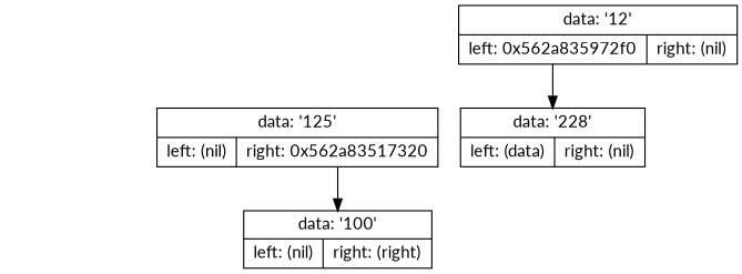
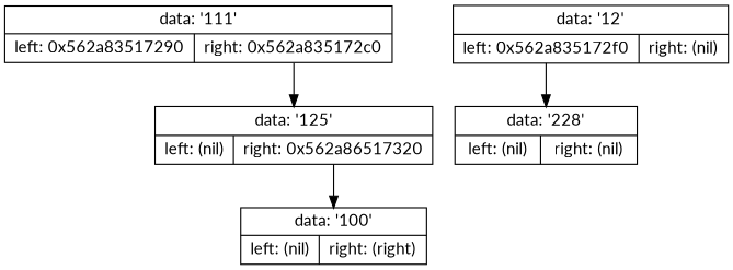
  digraph {
    fontname=Lato
    node [fontname=Lato shape=record]
    edge [fontname=Lato tailport=f3]
-   n2 [label="{<f1>data: '125'|{<f2>left: (nil)|<f3>right: 0x562a83517320}}"]
-   n3 [label="{<f1>data: '12'|{<f2>left: 0x562a835972f0|<f3>right: (nil)}}"]
-   n4 [label="{<f1>data: '228'|{<f2>left: (data)|<f3>right: (nil)}}"]
+   n1 [label="{<f1>data: '111'|{<f2>left: 0x562a83517290|<f3>right: 0x562a835172c0}}"]
+   n2 [label="{<f1>data: '125'|{<f2>left: (nil)|<f3>right: 0x562a86517320}}"]
+   n3 [label="{<f1>data: '12'|{<f2>left: 0x562a835172f0|<f3>right: (nil)}}"]
+   n4 [label="{<f1>data: '228'|{<f2>left: (nil)|<f3>right: (nil)}}"]
    n5 [label="{<f1>data: '100'|{<f2>left: (nil)|<f3>right: (right)}}"]
+   n1 -> n2
    n2 -> n5
    n3 -> n4 [tailport=f2]
  }
